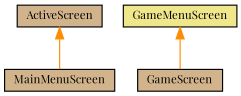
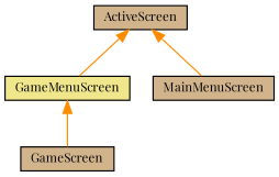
  digraph {
    fontname="Playfair Display"
    node [color=black fillcolor=tan fontname="Playfair Display" fontsize=10 shape=record style=filled]
    edge [color=darkorange dir=back fontname="Playfair Display" fontsize=10 labelfontname=Helvetica labelfontsize=10 style=solid]
    n1 [fontcolor=black height=0.2 label=ActiveScreen width=0.4]
    n2 [fillcolor=khaki height=0.2 label=GameMenuScreen width=0.4]
    n3 [height=0.2 label=MainMenuScreen width=0.4]
    n4 [height=0.2 label=GameScreen width=0.4]
+   n1 -> n2
    n1 -> n3
    n2 -> n4
  }
